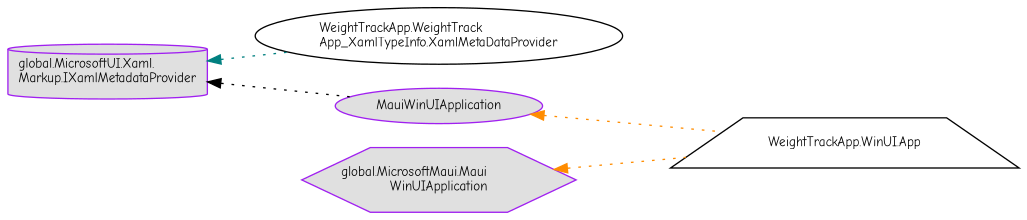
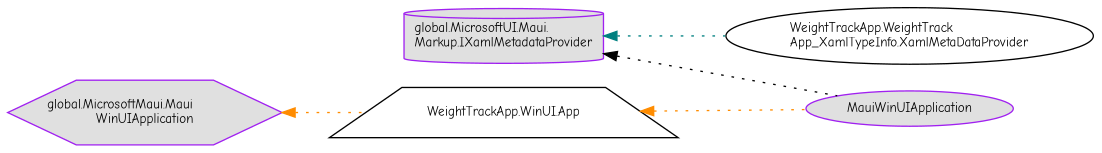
  digraph {
    fontname="Comic Neue"
    rankdir=LR
    node [color=purple fillcolor="#E0E0E0" fontname="Comic Neue" fontsize=10 shape=ellipse style=filled]
    edge [color=darkorange dir=back fontname="Comic Neue" fontsize=10 labelfontname=Helvetica labelfontsize=10 style=dotted]
-   n1 [height=0.2 label="global.MicrosoftUI.Xaml.\lMarkup.IXamlMetadataProvider" shape=cylinder width=0.4]
+   n1 [height=0.2 label="global.MicrosoftUI.Maui.\lMarkup.IXamlMetadataProvider" shape=cylinder width=0.4]
    n2 [color=black fillcolor=white height=0.2 label="WeightTrackApp.WeightTrack\lApp_XamlTypeInfo.XamlMetaDataProvider" width=0.4]
    n3 [height=0.2 label=MauiWinUIApplication width=0.4]
    n4 [color=black fillcolor=white height=0.2 label="WeightTrackApp.WinUI.App" shape=trapezium width=0.4]
    n5 [height=0.2 label="global.MicrosoftMaui.Maui\lWinUIApplication" shape=hexagon width=0.4]
    n1 -> n2 [color=teal]
    n1 -> n3 [color=black]
-   n3 -> n4
+   n4 -> n3
    n5 -> n4
  }
